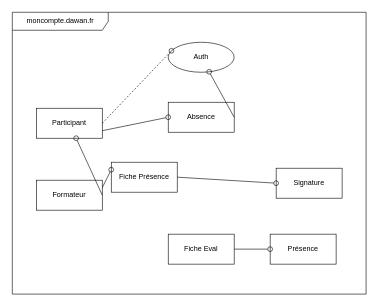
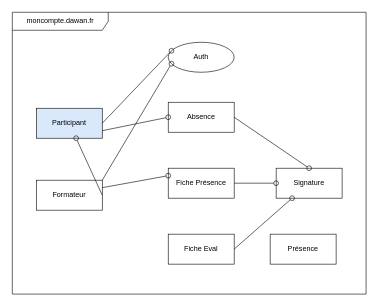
  <mxCell id="0" />
  <mxCell id="1" parent="0" />
  <mxCell id="2" value="moncompte.dawan.fr" style="shape=umlFrame;whiteSpace=wrap;html=1;pointerEvents=0;recursiveResize=0;container=1;collapsible=0;width=160;" vertex="1" parent="1"><mxGeometry x="20" y="20" width="590" height="470" as="geometry" /></mxCell>
- <mxCell id="3" value="Participant" style="html=1;whiteSpace=wrap;" vertex="1" parent="2"><mxGeometry x="40" y="160" width="110" height="50" as="geometry" /></mxCell>
+ <mxCell id="3" value="Participant" style="html=1;whiteSpace=wrap;fillColor=#dae8fc;" vertex="1" parent="2"><mxGeometry x="40" y="160" width="110" height="50" as="geometry" /></mxCell>
  <mxCell id="4" value="Formateur" style="html=1;whiteSpace=wrap;" vertex="1" parent="2"><mxGeometry x="40" y="280" width="110" height="50" as="geometry" /></mxCell>
  <mxCell id="5" value="Auth" style="ellipse;html=1;whiteSpace=wrap;" vertex="1" parent="2"><mxGeometry x="260" y="50" width="110" height="50" as="geometry" /></mxCell>
- <mxCell id="6" value="Fiche Présence" style="html=1;whiteSpace=wrap;" vertex="1" parent="2"><mxGeometry x="165" y="250" width="110" height="50" as="geometry" /></mxCell>
+ <mxCell id="6" value="Fiche Présence" style="html=1;whiteSpace=wrap;" vertex="1" parent="2"><mxGeometry x="260" y="260" width="110" height="50" as="geometry" /></mxCell>
  <mxCell id="7" value="Fiche Eval" style="html=1;whiteSpace=wrap;" vertex="1" parent="2"><mxGeometry x="260" y="370" width="110" height="50" as="geometry" /></mxCell>
  <mxCell id="8" value="Signature" style="html=1;whiteSpace=wrap;" vertex="1" parent="2"><mxGeometry x="440" y="260" width="110" height="50" as="geometry" /></mxCell>
  <mxCell id="9" value="Absence" style="html=1;whiteSpace=wrap;" vertex="1" parent="2"><mxGeometry x="260" y="150" width="110" height="50" as="geometry" /></mxCell>
  <mxCell id="10" value="Présence" style="html=1;whiteSpace=wrap;" vertex="1" parent="2"><mxGeometry x="430" y="370" width="110" height="50" as="geometry" /></mxCell>
- <mxCell id="11" value="" style="html=1;verticalAlign=bottom;labelBackgroundColor=none;endArrow=oval;endFill=0;endSize=8;rounded=0;entryX=0;entryY=0.25;entryDx=0;entryDy=0;exitX=1;exitY=0.5;exitDx=0;exitDy=0;dashed=1;" edge="1" parent="2" source="3" target="5"><mxGeometry width="160" relative="1" as="geometry"><mxPoint x="160" y="180" as="sourcePoint" /><mxPoint x="320" y="180" as="targetPoint" /></mxGeometry></mxCell>
+ <mxCell id="11" value="" style="html=1;verticalAlign=bottom;labelBackgroundColor=none;endArrow=oval;endFill=0;endSize=8;rounded=0;entryX=0;entryY=0.25;entryDx=0;entryDy=0;exitX=1;exitY=0.5;exitDx=0;exitDy=0;" edge="1" parent="2" source="3" target="5"><mxGeometry width="160" relative="1" as="geometry"><mxPoint x="160" y="180" as="sourcePoint" /><mxPoint x="320" y="180" as="targetPoint" /></mxGeometry></mxCell>
+ <mxCell id="12" value="" style="html=1;verticalAlign=bottom;labelBackgroundColor=none;endArrow=oval;endFill=0;endSize=8;rounded=0;entryX=0;entryY=0.75;entryDx=0;entryDy=0;exitX=1;exitY=0;exitDx=0;exitDy=0;" edge="1" parent="2" source="4" target="5"><mxGeometry width="160" relative="1" as="geometry"><mxPoint x="170" y="192" as="sourcePoint" /><mxPoint x="280" y="170" as="targetPoint" /></mxGeometry></mxCell>
  <mxCell id="13" value="" style="html=1;verticalAlign=bottom;labelBackgroundColor=none;endArrow=oval;endFill=0;endSize=8;rounded=0;entryX=0;entryY=0.5;entryDx=0;entryDy=0;exitX=1;exitY=0.75;exitDx=0;exitDy=0;" edge="1" parent="2" source="3" target="9"><mxGeometry width="160" relative="1" as="geometry"><mxPoint x="190" y="192" as="sourcePoint" /><mxPoint x="300" y="170" as="targetPoint" /></mxGeometry></mxCell>
- <mxCell id="14" value="" style="html=1;verticalAlign=bottom;labelBackgroundColor=none;endArrow=oval;endFill=0;endSize=8;rounded=0;exitX=1;exitY=0.5;exitDx=0;exitDy=0;" edge="1" parent="2" source="9" target="5"><mxGeometry width="160" relative="1" as="geometry"><mxPoint x="230" y="193" as="sourcePoint" /><mxPoint x="340" y="170" as="targetPoint" /></mxGeometry></mxCell>
+ <mxCell id="14" value="" style="html=1;verticalAlign=bottom;labelBackgroundColor=none;endArrow=oval;endFill=0;endSize=8;rounded=0;entryX=0.5;entryY=0;entryDx=0;entryDy=0;exitX=1;exitY=0.5;exitDx=0;exitDy=0;" edge="1" parent="2" source="9" target="8"><mxGeometry width="160" relative="1" as="geometry"><mxPoint x="230" y="193" as="sourcePoint" /><mxPoint x="340" y="170" as="targetPoint" /></mxGeometry></mxCell>
  <mxCell id="15" value="" style="html=1;verticalAlign=bottom;labelBackgroundColor=none;endArrow=oval;endFill=0;endSize=8;rounded=0;entryX=0;entryY=0.25;entryDx=0;entryDy=0;exitX=1;exitY=0.25;exitDx=0;exitDy=0;" edge="1" parent="2" source="4" target="6"><mxGeometry width="160" relative="1" as="geometry"><mxPoint x="450" y="230" as="sourcePoint" /><mxPoint x="575" y="315" as="targetPoint" /></mxGeometry></mxCell>
  <mxCell id="16" value="" style="html=1;verticalAlign=bottom;labelBackgroundColor=none;endArrow=oval;endFill=0;endSize=8;rounded=0;exitX=1;exitY=0.5;exitDx=0;exitDy=0;" edge="1" parent="2" source="4" target="3"><mxGeometry width="160" relative="1" as="geometry"><mxPoint x="30" y="330" as="sourcePoint" /><mxPoint x="140" y="310" as="targetPoint" /></mxGeometry></mxCell>
  <mxCell id="17" value="" style="html=1;verticalAlign=bottom;labelBackgroundColor=none;endArrow=oval;endFill=0;endSize=8;rounded=0;entryX=0;entryY=0.5;entryDx=0;entryDy=0;exitX=1;exitY=0.5;exitDx=0;exitDy=0;" edge="1" parent="2" source="6" target="8"><mxGeometry width="160" relative="1" as="geometry"><mxPoint x="200" y="300" as="sourcePoint" /><mxPoint x="310" y="280" as="targetPoint" /></mxGeometry></mxCell>
- <mxCell id="18" value="" style="html=1;verticalAlign=bottom;labelBackgroundColor=none;endArrow=oval;endFill=0;endSize=8;rounded=0;entryX=0;entryY=0.5;entryDx=0;entryDy=0;exitX=1;exitY=0.5;exitDx=0;exitDy=0;" edge="1" parent="2" source="7" target="10"><mxGeometry width="160" relative="1" as="geometry"><mxPoint x="390" y="280" as="sourcePoint" /><mxPoint x="460" y="280" as="targetPoint" /></mxGeometry></mxCell>
+ <mxCell id="18" value="" style="html=1;verticalAlign=bottom;labelBackgroundColor=none;endArrow=oval;endFill=0;endSize=8;rounded=0;exitX=1;exitY=0.5;exitDx=0;exitDy=0;" edge="1" parent="2" source="7" target="8"><mxGeometry width="160" relative="1" as="geometry"><mxPoint x="390" y="280" as="sourcePoint" /><mxPoint x="460" y="280" as="targetPoint" /></mxGeometry></mxCell>
